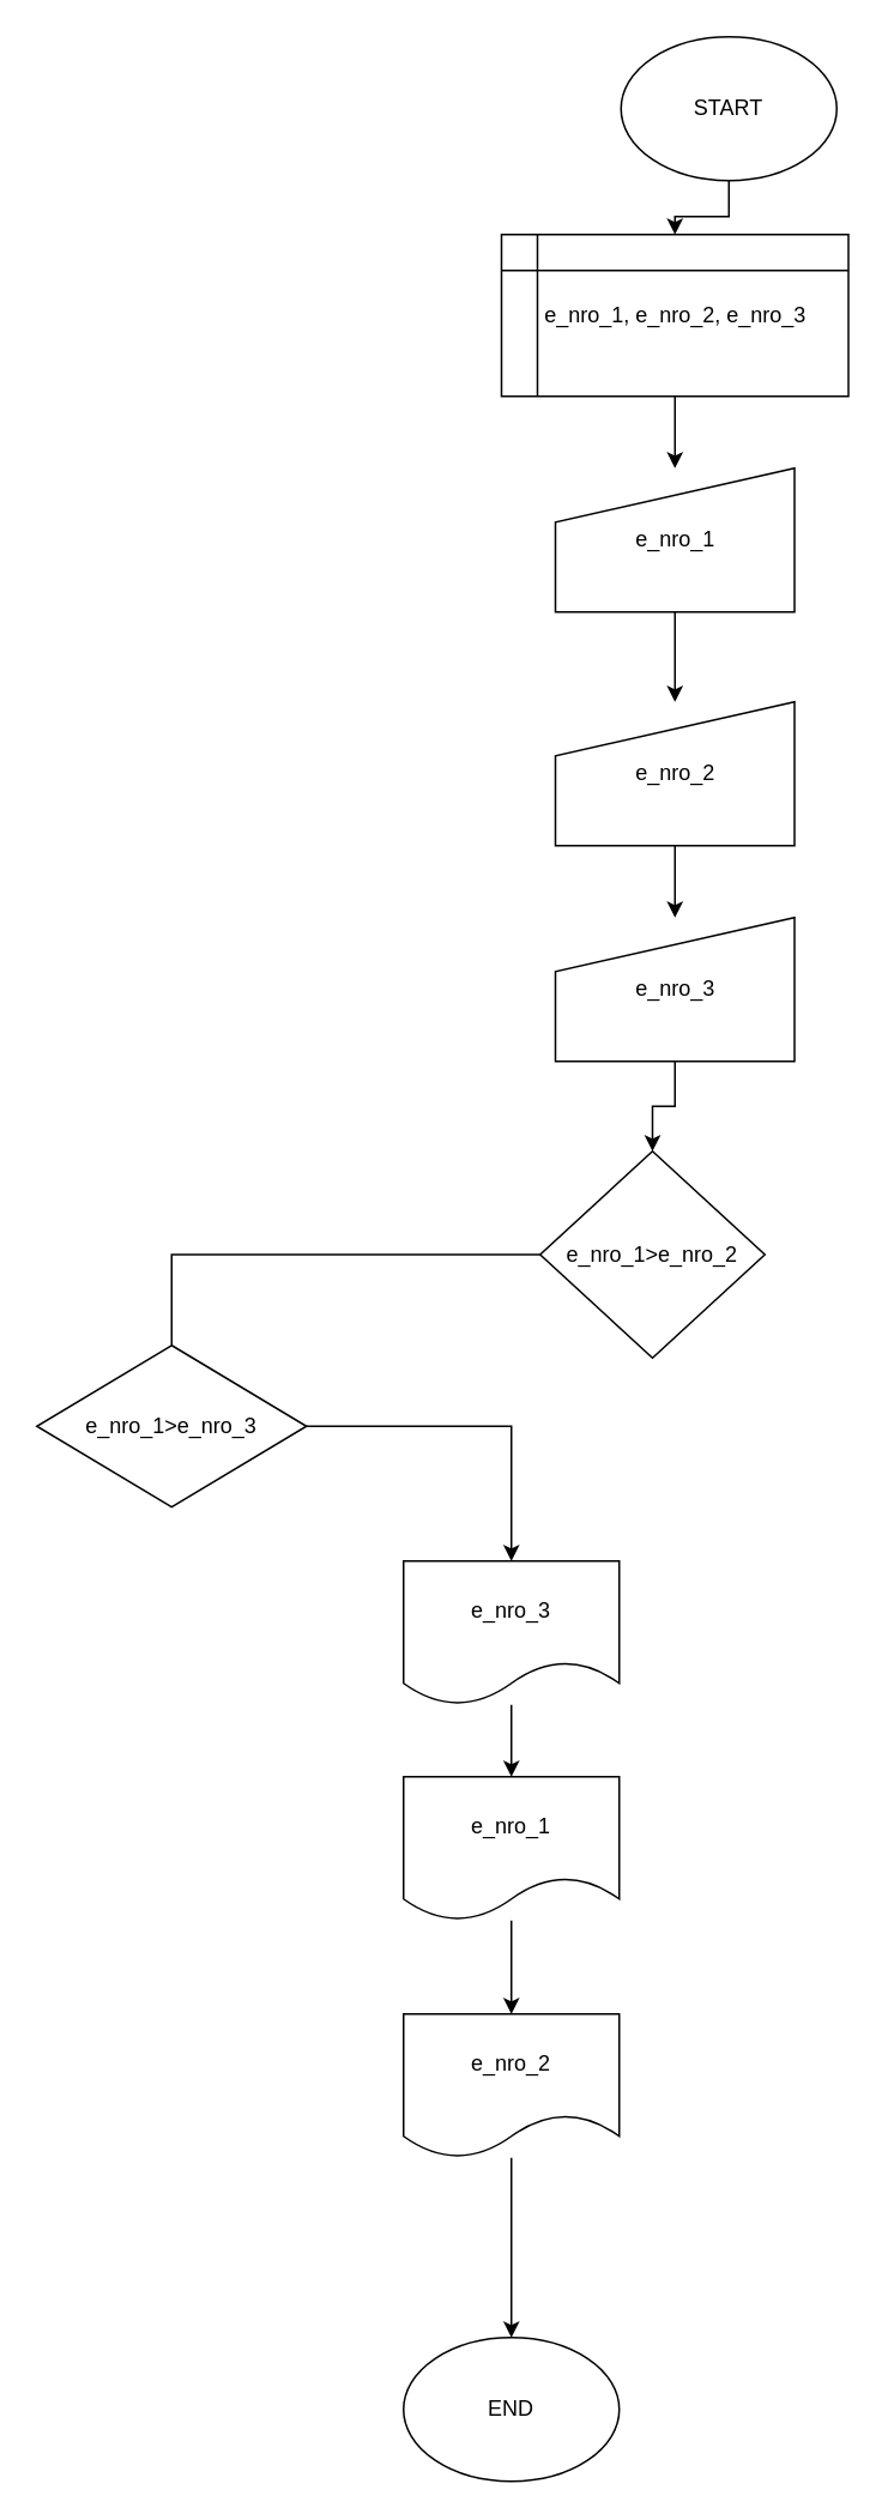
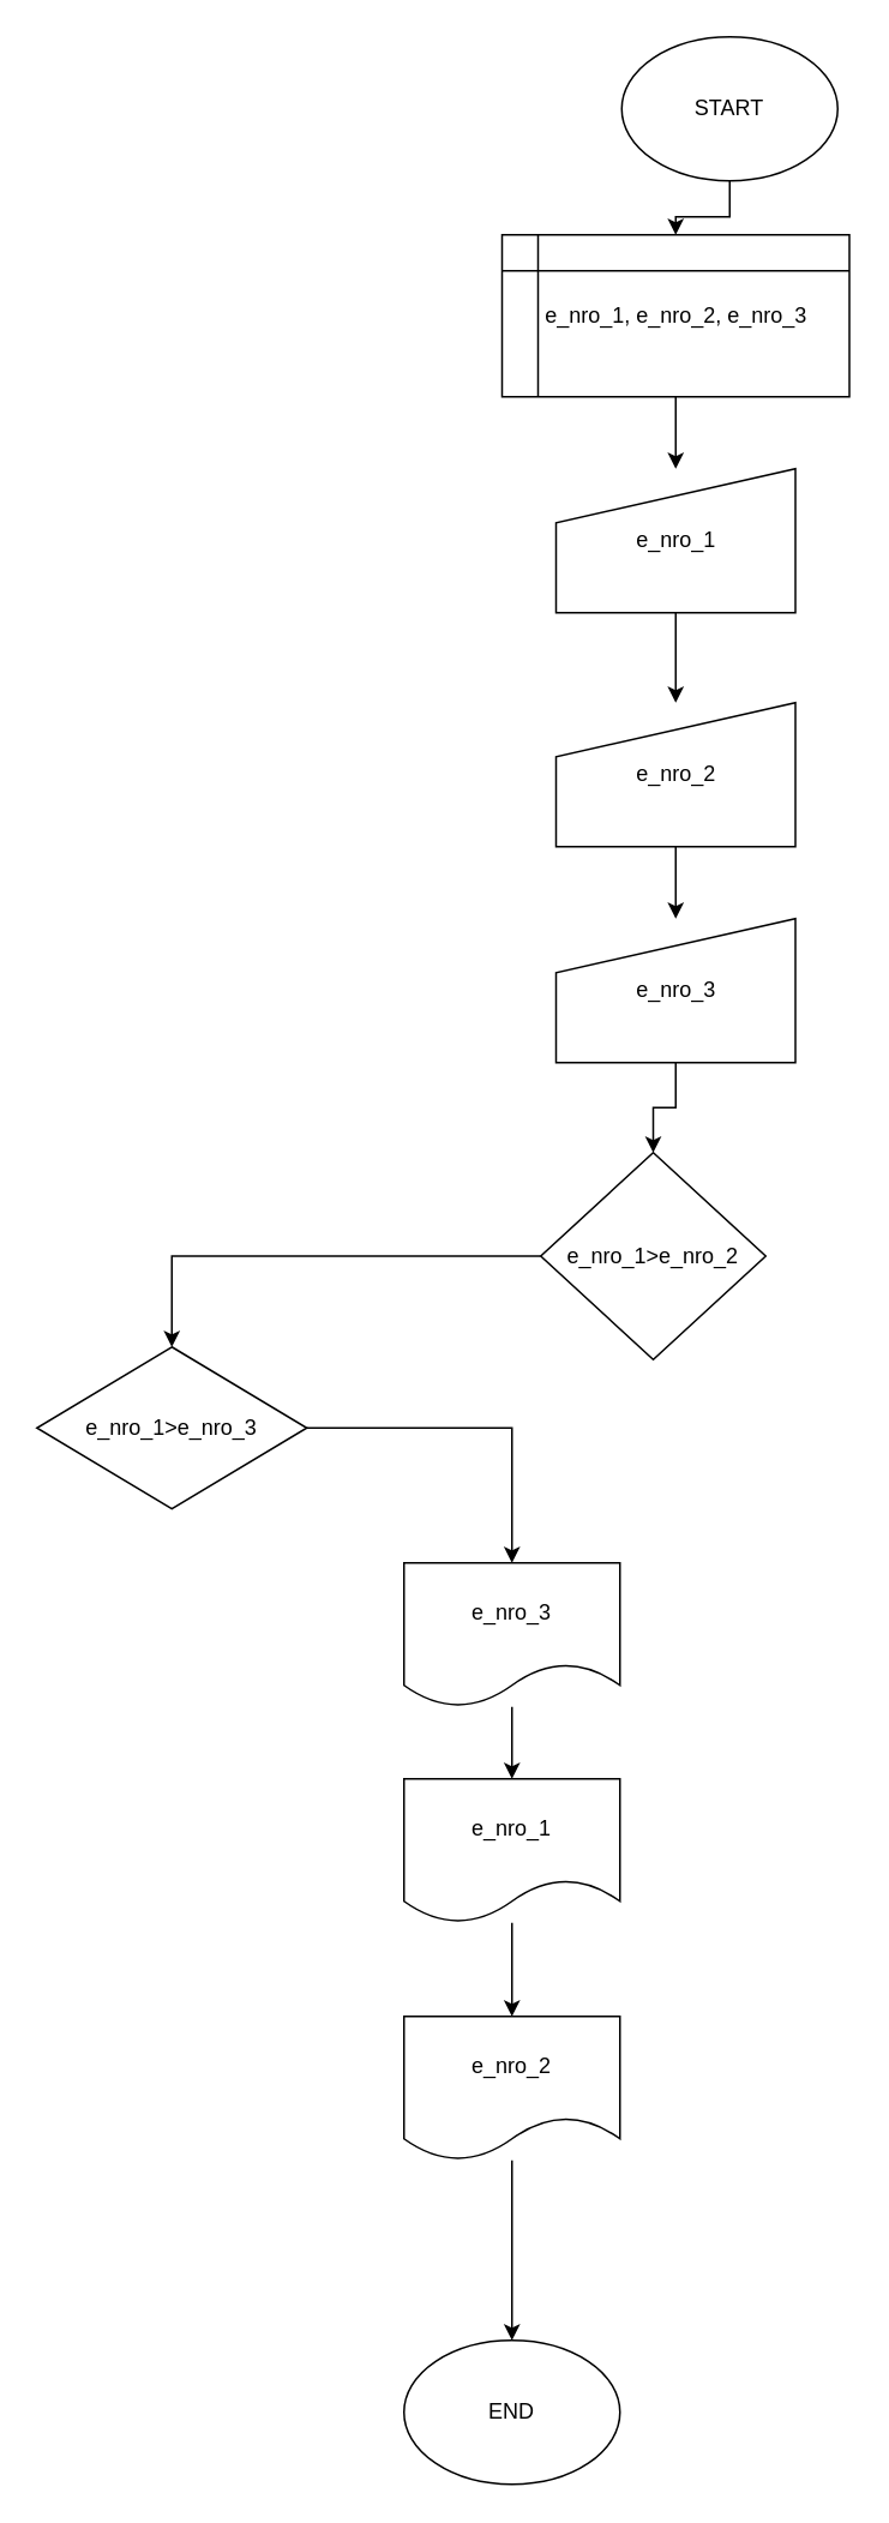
  <mxCell id="0" />
  <mxCell id="1" parent="0" />
  <mxCell id="2" style="edgeStyle=orthogonalEdgeStyle;rounded=0;orthogonalLoop=1;jettySize=auto;html=1;entryX=0.5;entryY=0;entryDx=0;entryDy=0;" edge="1" parent="1" source="3" target="5"><mxGeometry relative="1" as="geometry" /></mxCell>
  <mxCell id="3" value="START" style="ellipse;whiteSpace=wrap;html=1;" vertex="1" parent="1"><mxGeometry x="345" y="20" width="120" height="80" as="geometry" /></mxCell>
  <mxCell id="4" style="edgeStyle=orthogonalEdgeStyle;rounded=0;orthogonalLoop=1;jettySize=auto;html=1;entryX=0.5;entryY=0;entryDx=0;entryDy=0;" edge="1" parent="1" source="5" target="11"><mxGeometry relative="1" as="geometry" /></mxCell>
  <mxCell id="5" value="e_nro_1,&amp;nbsp;e_nro_2,&amp;nbsp;e_nro_3" style="shape=internalStorage;whiteSpace=wrap;html=1;backgroundOutline=1;" vertex="1" parent="1"><mxGeometry x="278.5" y="130" width="193" height="90" as="geometry" /></mxCell>
  <mxCell id="6" style="edgeStyle=orthogonalEdgeStyle;rounded=0;orthogonalLoop=1;jettySize=auto;html=1;entryX=0.5;entryY=0;entryDx=0;entryDy=0;" edge="1" parent="1" source="7" target="9"><mxGeometry relative="1" as="geometry" /></mxCell>
  <mxCell id="7" value="&lt;span&gt;e_nro_2&lt;/span&gt;" style="shape=manualInput;whiteSpace=wrap;html=1;" vertex="1" parent="1"><mxGeometry x="308.5" y="390" width="133" height="80" as="geometry" /></mxCell>
  <mxCell id="8" style="edgeStyle=orthogonalEdgeStyle;rounded=0;orthogonalLoop=1;jettySize=auto;html=1;" edge="1" parent="1" source="9" target="13"><mxGeometry relative="1" as="geometry" /></mxCell>
  <mxCell id="9" value="&lt;span&gt;e_nro_3&lt;/span&gt;" style="shape=manualInput;whiteSpace=wrap;html=1;" vertex="1" parent="1"><mxGeometry x="308.5" y="510" width="133" height="80" as="geometry" /></mxCell>
  <mxCell id="10" style="edgeStyle=orthogonalEdgeStyle;rounded=0;orthogonalLoop=1;jettySize=auto;html=1;" edge="1" parent="1" source="11" target="7"><mxGeometry relative="1" as="geometry" /></mxCell>
  <mxCell id="11" value="e_nro_1" style="shape=manualInput;whiteSpace=wrap;html=1;" vertex="1" parent="1"><mxGeometry x="308.5" y="260" width="133" height="80" as="geometry" /></mxCell>
- <mxCell id="12" style="edgeStyle=orthogonalEdgeStyle;rounded=0;orthogonalLoop=1;jettySize=auto;html=1;entryX=0.5;entryY=0;entryDx=0;entryDy=0;endArrow=none;" edge="1" parent="1" source="13" target="15"><mxGeometry relative="1" as="geometry" /></mxCell>
+ <mxCell id="12" style="edgeStyle=orthogonalEdgeStyle;rounded=0;orthogonalLoop=1;jettySize=auto;html=1;entryX=0.5;entryY=0;entryDx=0;entryDy=0;" edge="1" parent="1" source="13" target="15"><mxGeometry relative="1" as="geometry" /></mxCell>
  <mxCell id="13" value="e_nro_1&amp;gt;e_nro_2" style="rhombus;whiteSpace=wrap;html=1;" vertex="1" parent="1"><mxGeometry x="300" y="640" width="125" height="115" as="geometry" /></mxCell>
  <mxCell id="14" style="edgeStyle=orthogonalEdgeStyle;rounded=0;orthogonalLoop=1;jettySize=auto;html=1;entryX=0.5;entryY=0;entryDx=0;entryDy=0;" edge="1" parent="1" source="15" target="17"><mxGeometry relative="1" as="geometry"><mxPoint x="287" y="868" as="targetPoint" /></mxGeometry></mxCell>
  <mxCell id="15" value="e_nro_1&amp;gt;e_nro_3" style="rhombus;whiteSpace=wrap;html=1;" vertex="1" parent="1"><mxGeometry x="20" y="748" width="150" height="90" as="geometry" /></mxCell>
  <mxCell id="16" style="edgeStyle=orthogonalEdgeStyle;rounded=0;orthogonalLoop=1;jettySize=auto;html=1;entryX=0.5;entryY=0;entryDx=0;entryDy=0;" edge="1" parent="1" source="17" target="21"><mxGeometry relative="1" as="geometry" /></mxCell>
  <mxCell id="17" value="e_nro_3" style="shape=document;whiteSpace=wrap;html=1;boundedLbl=1;" vertex="1" parent="1"><mxGeometry x="224" y="868" width="120" height="80" as="geometry" /></mxCell>
  <mxCell id="18" style="edgeStyle=orthogonalEdgeStyle;rounded=0;orthogonalLoop=1;jettySize=auto;html=1;" edge="1" parent="1" source="19" target="22"><mxGeometry relative="1" as="geometry" /></mxCell>
  <mxCell id="19" value="e_nro_2" style="shape=document;whiteSpace=wrap;html=1;boundedLbl=1;" vertex="1" parent="1"><mxGeometry x="224" y="1120" width="120" height="80" as="geometry" /></mxCell>
  <mxCell id="20" style="edgeStyle=orthogonalEdgeStyle;rounded=0;orthogonalLoop=1;jettySize=auto;html=1;entryX=0.5;entryY=0;entryDx=0;entryDy=0;" edge="1" parent="1" source="21" target="19"><mxGeometry relative="1" as="geometry" /></mxCell>
  <mxCell id="21" value="e_nro_1" style="shape=document;whiteSpace=wrap;html=1;boundedLbl=1;" vertex="1" parent="1"><mxGeometry x="224" y="988" width="120" height="80" as="geometry" /></mxCell>
  <mxCell id="22" value="END" style="ellipse;whiteSpace=wrap;html=1;" vertex="1" parent="1"><mxGeometry x="224" y="1300" width="120" height="80" as="geometry" /></mxCell>
